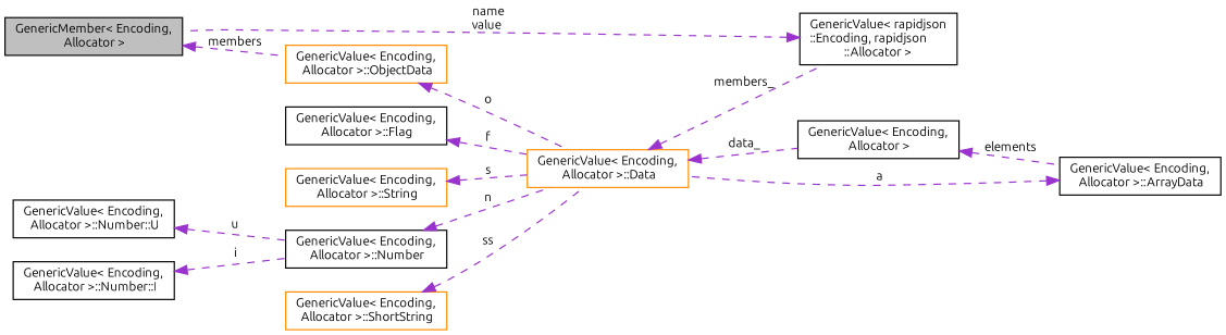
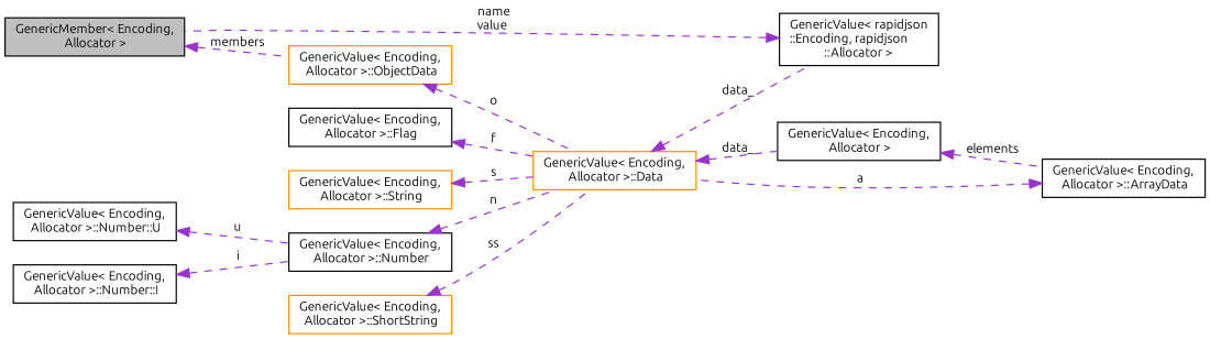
  digraph {
    fontname=Ubuntu
    rankdir=LR
    node [color=black fillcolor=white fontname=Ubuntu fontsize=10 shape=record style=filled]
    edge [color=darkorchid3 dir=back fontname=Ubuntu fontsize=10 labelfontname=Helvetica labelfontsize=10 style=dashed]
    n1 [fillcolor=grey75 fontcolor=black height=0.2 label="GenericMember\< Encoding,\l Allocator \>" width=0.4]
    n2 [color=darkorange height=0.2 label="GenericValue\< Encoding,\l Allocator \>::ObjectData" width=0.4]
    n3 [color=darkorange height=0.2 label="GenericValue\< Encoding,\l Allocator \>::Data" width=0.4]
    n4 [height=0.2 label="GenericValue\< rapidjson\l::Encoding, rapidjson\l::Allocator \>" width=0.4]
    n5 [height=0.2 label="GenericValue\< Encoding,\l Allocator \>" width=0.4]
    n6 [height=0.2 label="GenericValue\< Encoding,\l Allocator \>::ArrayData" width=0.4]
    n7 [color=darkorange height=0.2 label="GenericValue\< Encoding,\l Allocator \>::String" width=0.4]
    n8 [height=0.2 label="GenericValue\< Encoding,\l Allocator \>::Number" width=0.4]
    n9 [height=0.2 label="GenericValue\< Encoding,\l Allocator \>::Number::U" width=0.4]
    n10 [height=0.2 label="GenericValue\< Encoding,\l Allocator \>::Number::I" width=0.4]
    n11 [color=darkorange height=0.2 label="GenericValue\< Encoding,\l Allocator \>::ShortString" width=0.4]
    n12 [height=0.2 label="GenericValue\< Encoding,\l Allocator \>::Flag" width=0.4]
    n1 -> n2 [label=" members"]
    n2 -> n3 [label=" o"]
-   n3 -> n4 [label=" members_"]
+   n3 -> n4 [label=" data_"]
    n3 -> n5 [label=" data_"]
    n4 -> n1 [label=" name\nvalue"]
    n5 -> n6 [label=" elements"]
    n6 -> n3 [label=" a"]
    n7 -> n3 [label=" s"]
    n8 -> n3 [label=" n"]
    n9 -> n8 [label=" u"]
    n10 -> n8 [label=" i"]
    n11 -> n3 [label=" ss"]
    n12 -> n3 [label=" f"]
  }
